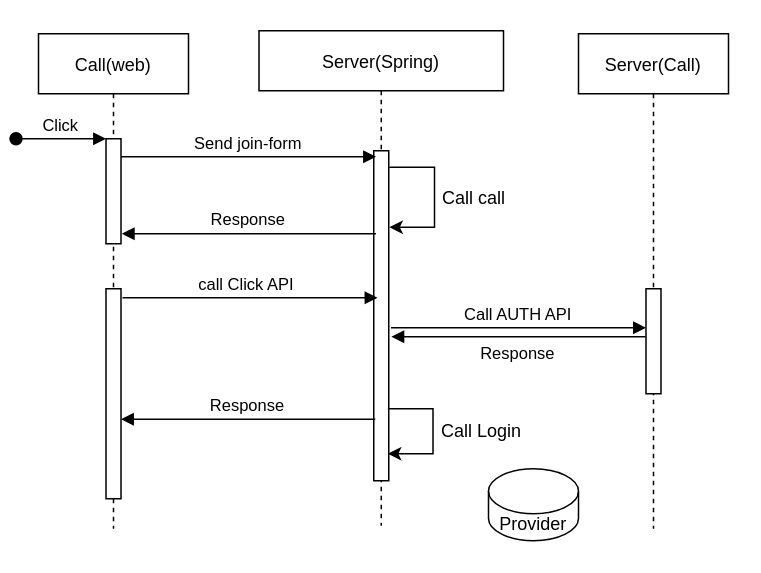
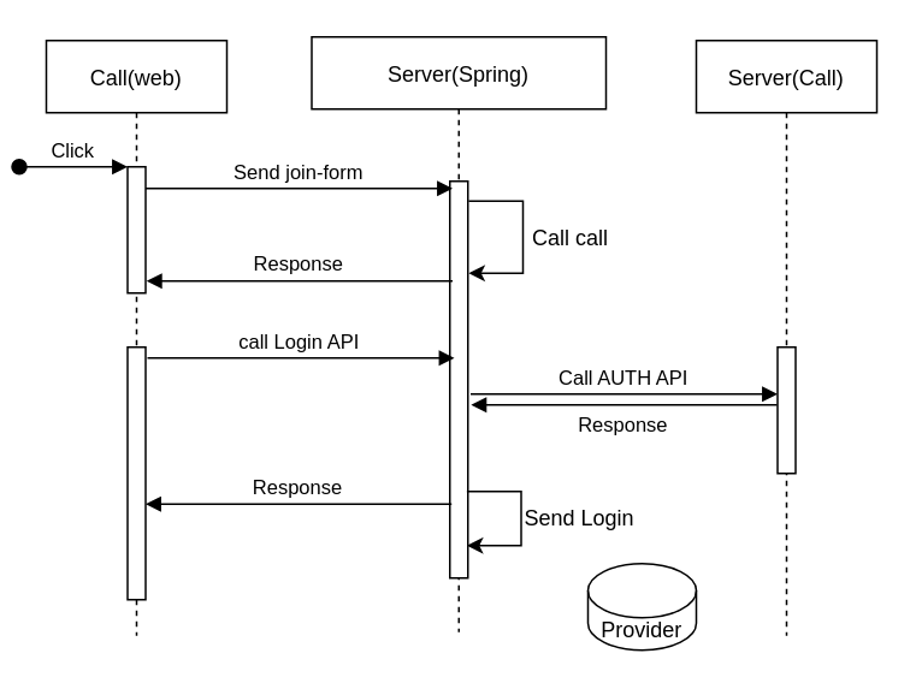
  <mxCell id="0" />
  <mxCell id="1" parent="0" />
  <mxCell id="2" value="Call(web)" style="shape=umlLifeline;perimeter=lifelinePerimeter;container=1;collapsible=0;recursiveResize=0;rounded=0;shadow=0;strokeWidth=1;" parent="1" vertex="1"><mxGeometry x="20" y="22" width="100" height="330" as="geometry" /></mxCell>
  <mxCell id="3" value="" style="points=[];perimeter=orthogonalPerimeter;rounded=0;shadow=0;strokeWidth=1;" parent="2" vertex="1"><mxGeometry x="45" y="70" width="10" height="70" as="geometry" /></mxCell>
  <mxCell id="4" value="Click" style="verticalAlign=bottom;startArrow=oval;endArrow=block;startSize=8;shadow=0;strokeWidth=1;" parent="2" target="3" edge="1"><mxGeometry relative="1" as="geometry"><mxPoint x="-15" y="70" as="sourcePoint" /></mxGeometry></mxCell>
  <mxCell id="5" value="" style="points=[];perimeter=orthogonalPerimeter;rounded=0;shadow=0;strokeWidth=1;" vertex="1" parent="2"><mxGeometry x="45" y="170" width="10" height="140" as="geometry" /></mxCell>
  <mxCell id="6" value="Server(Spring)" style="shape=umlLifeline;perimeter=lifelinePerimeter;container=1;collapsible=0;recursiveResize=0;rounded=0;shadow=0;strokeWidth=1;" parent="1" vertex="1"><mxGeometry x="167" y="20" width="163" height="330" as="geometry" /></mxCell>
  <mxCell id="7" value="" style="points=[];perimeter=orthogonalPerimeter;rounded=0;shadow=0;strokeWidth=1;" parent="6" vertex="1"><mxGeometry x="76.5" y="80" width="10" height="220" as="geometry" /></mxCell>
  <mxCell id="8" value="" style="endArrow=classic;html=1;rounded=0;exitX=0.943;exitY=0.782;exitDx=0;exitDy=0;exitPerimeter=0;" edge="1" parent="6" source="7"><mxGeometry width="50" height="50" relative="1" as="geometry"><mxPoint x="95.429" y="252" as="sourcePoint" /><mxPoint x="85.929" y="282" as="targetPoint" /><Array as="points"><mxPoint x="116" y="252" /><mxPoint x="116" y="282" /></Array></mxGeometry></mxCell>
- <mxCell id="9" value="Call Login" style="text;html=1;align=center;verticalAlign=middle;resizable=0;points=[];autosize=1;strokeColor=none;fillColor=none;" vertex="1" parent="6"><mxGeometry x="108" y="252" width="80" height="30" as="geometry" /></mxCell>
+ <mxCell id="9" value="Send Login" style="text;html=1;align=center;verticalAlign=middle;resizable=0;points=[];autosize=1;strokeColor=none;fillColor=none;" vertex="1" parent="6"><mxGeometry x="108" y="252" width="80" height="30" as="geometry" /></mxCell>
  <mxCell id="10" value="Send join-form" style="verticalAlign=bottom;endArrow=block;entryX=0;entryY=0;shadow=0;strokeWidth=1;" parent="1" edge="1"><mxGeometry relative="1" as="geometry"><mxPoint x="75" y="104" as="sourcePoint" /><mxPoint x="245" y="104" as="targetPoint" /></mxGeometry></mxCell>
  <mxCell id="11" value="Response" style="verticalAlign=bottom;endArrow=block;entryX=1.052;entryY=0.69;shadow=0;strokeWidth=1;entryDx=0;entryDy=0;entryPerimeter=0;" parent="1" edge="1"><mxGeometry relative="1" as="geometry"><mxPoint x="245" y="155.3" as="sourcePoint" /><mxPoint x="75.52" y="155.3" as="targetPoint" /></mxGeometry></mxCell>
  <mxCell id="12" value="" style="verticalAlign=bottom;endArrow=block;entryX=0;entryY=0;shadow=0;strokeWidth=1;" edge="1" parent="1"><mxGeometry relative="1" as="geometry"><mxPoint x="76" y="198" as="sourcePoint" /><mxPoint x="246" y="198" as="targetPoint" /></mxGeometry></mxCell>
- <mxCell id="13" value="&lt;span style=&quot;color: rgb(0, 0, 0); font-family: Helvetica; font-size: 11px; font-style: normal; font-variant-ligatures: normal; font-variant-caps: normal; font-weight: 400; letter-spacing: normal; orphans: 2; text-align: center; text-indent: 0px; text-transform: none; widows: 2; word-spacing: 0px; -webkit-text-stroke-width: 0px; background-color: rgb(255, 255, 255); text-decoration-thickness: initial; text-decoration-style: initial; text-decoration-color: initial; float: none; display: inline !important;&quot;&gt;call Click API&lt;/span&gt;" style="text;whiteSpace=wrap;html=1;" vertex="1" parent="1"><mxGeometry x="125" y="175" width="70" height="20" as="geometry" /></mxCell>
+ <mxCell id="13" value="&lt;span style=&quot;color: rgb(0, 0, 0); font-family: Helvetica; font-size: 11px; font-style: normal; font-variant-ligatures: normal; font-variant-caps: normal; font-weight: 400; letter-spacing: normal; orphans: 2; text-align: center; text-indent: 0px; text-transform: none; widows: 2; word-spacing: 0px; -webkit-text-stroke-width: 0px; background-color: rgb(255, 255, 255); text-decoration-thickness: initial; text-decoration-style: initial; text-decoration-color: initial; float: none; display: inline !important;&quot;&gt;call Login API&lt;/span&gt;" style="text;whiteSpace=wrap;html=1;" vertex="1" parent="1"><mxGeometry x="125" y="175" width="70" height="20" as="geometry" /></mxCell>
  <mxCell id="14" value="Response" style="verticalAlign=bottom;endArrow=block;entryX=1.052;entryY=0.69;shadow=0;strokeWidth=1;entryDx=0;entryDy=0;entryPerimeter=0;" edge="1" parent="1"><mxGeometry relative="1" as="geometry"><mxPoint x="244.48" y="279" as="sourcePoint" /><mxPoint x="75" y="279" as="targetPoint" /></mxGeometry></mxCell>
  <mxCell id="15" value="Server(Call)" style="shape=umlLifeline;perimeter=lifelinePerimeter;container=1;collapsible=0;recursiveResize=0;rounded=0;shadow=0;strokeWidth=1;" vertex="1" parent="1"><mxGeometry x="380" y="22" width="100" height="330" as="geometry" /></mxCell>
  <mxCell id="16" value="" style="points=[];perimeter=orthogonalPerimeter;rounded=0;shadow=0;strokeWidth=1;" vertex="1" parent="15"><mxGeometry x="45" y="170" width="10" height="70" as="geometry" /></mxCell>
  <mxCell id="17" value="Call AUTH API" style="verticalAlign=bottom;endArrow=block;entryX=0;entryY=0;shadow=0;strokeWidth=1;" edge="1" parent="1"><mxGeometry x="0.002" relative="1" as="geometry"><mxPoint x="255" y="218" as="sourcePoint" /><mxPoint x="425" y="218" as="targetPoint" /><mxPoint as="offset" /></mxGeometry></mxCell>
  <mxCell id="18" value="Response" style="verticalAlign=bottom;endArrow=block;entryX=1.052;entryY=0.69;shadow=0;strokeWidth=1;entryDx=0;entryDy=0;entryPerimeter=0;" edge="1" parent="1"><mxGeometry y="20" relative="1" as="geometry"><mxPoint x="424.74" y="224" as="sourcePoint" /><mxPoint x="255.26" y="224" as="targetPoint" /><mxPoint as="offset" /></mxGeometry></mxCell>
  <mxCell id="19" value="" style="endArrow=classic;html=1;rounded=0;" edge="1" parent="1"><mxGeometry width="50" height="50" relative="1" as="geometry"><mxPoint x="253.929" y="111" as="sourcePoint" /><mxPoint x="253.929" y="151" as="targetPoint" /><Array as="points"><mxPoint x="284" y="111" /><mxPoint x="284" y="151" /></Array></mxGeometry></mxCell>
  <mxCell id="20" value="Call call" style="text;html=1;align=center;verticalAlign=middle;resizable=0;points=[];autosize=1;strokeColor=none;fillColor=none;" vertex="1" parent="1"><mxGeometry x="275" y="117" width="70" height="30" as="geometry" /></mxCell>
  <mxCell id="21" value="Provider" style="shape=cylinder3;whiteSpace=wrap;html=1;boundedLbl=1;backgroundOutline=1;size=15;" vertex="1" parent="1"><mxGeometry x="320" y="312" width="60" height="48" as="geometry" /></mxCell>
